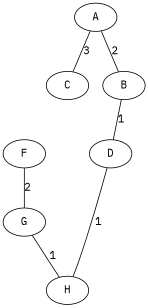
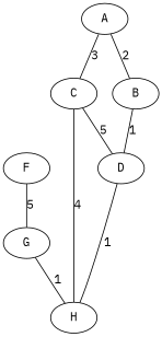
  graph {
    fontname="IBM Plex Mono"
    node [fontname="IBM Plex Mono"]
    edge [fontname="IBM Plex Mono"]
    C
    B
    D
    F
    H
    G
    A
    subgraph sub_1 {
      rank=same
      C
      B
    }
    subgraph sub_2 {
      rank=same
      D
      F
    }
+   C -- D [label=5]
+   C -- H [label=4]
    B -- D [label=1]
    D -- H [label=1]
-   F -- G [label=2]
+   F -- G [label=5]
    G -- H [label=1]
    A -- C [label=3]
    A -- B [label=2]
  }
